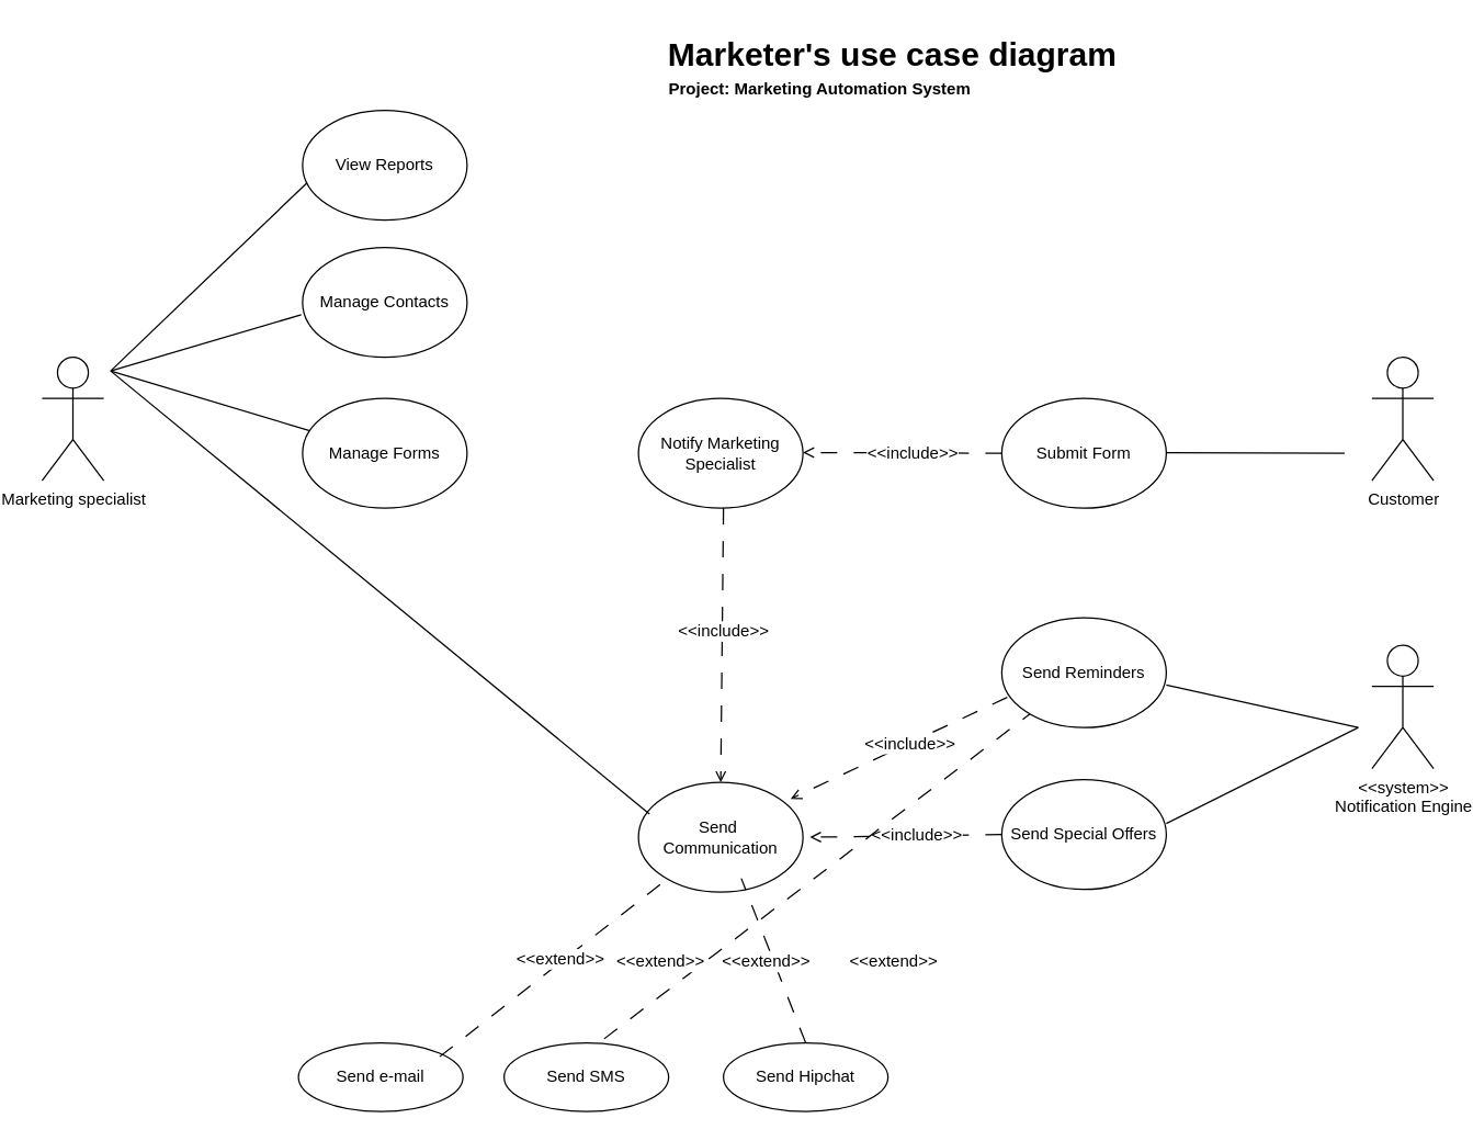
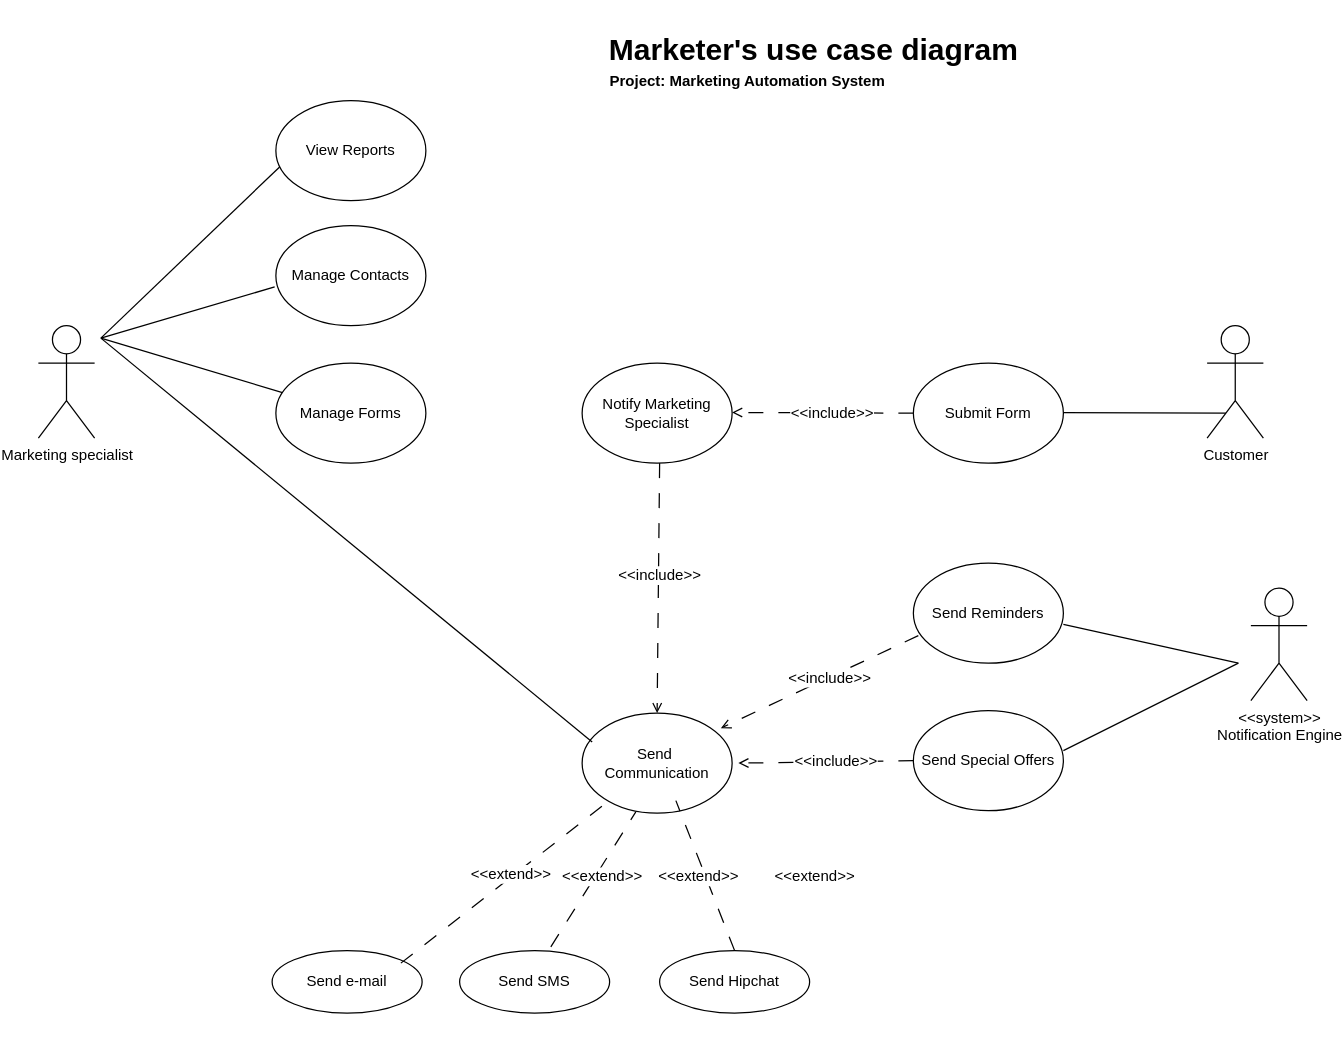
  <mxCell id="0" />
  <mxCell id="1" parent="0" />
  <mxCell id="2" value="Marketing specialist" style="shape=umlActor;verticalLabelPosition=bottom;verticalAlign=top;html=1;outlineConnect=0;" vertex="1" parent="1"><mxGeometry x="20" y="260" width="45" height="90" as="geometry" /></mxCell>
  <mxCell id="3" value="View Reports" style="ellipse;whiteSpace=wrap;html=1;" vertex="1" parent="1"><mxGeometry x="210" y="80" width="120" height="80" as="geometry" /></mxCell>
  <mxCell id="4" value="Manage Contacts" style="ellipse;whiteSpace=wrap;html=1;" vertex="1" parent="1"><mxGeometry x="210" y="180" width="120" height="80" as="geometry" /></mxCell>
  <mxCell id="5" value="Manage Forms" style="ellipse;whiteSpace=wrap;html=1;" vertex="1" parent="1"><mxGeometry x="210" y="290" width="120" height="80" as="geometry" /></mxCell>
  <mxCell id="6" value="Notify Marketing Specialist" style="ellipse;whiteSpace=wrap;html=1;" vertex="1" parent="1"><mxGeometry x="455" y="290" width="120" height="80" as="geometry" /></mxCell>
  <mxCell id="7" value="Submit Form" style="ellipse;whiteSpace=wrap;html=1;" vertex="1" parent="1"><mxGeometry x="720" y="290" width="120" height="80" as="geometry" /></mxCell>
  <mxCell id="8" value="Send&amp;nbsp;&lt;br&gt;Communication" style="ellipse;whiteSpace=wrap;html=1;" vertex="1" parent="1"><mxGeometry x="455" y="570" width="120" height="80" as="geometry" /></mxCell>
  <mxCell id="9" value="Send Reminders" style="ellipse;whiteSpace=wrap;html=1;" vertex="1" parent="1"><mxGeometry x="720" y="450" width="120" height="80" as="geometry" /></mxCell>
  <mxCell id="10" value="Send Special Offers" style="ellipse;whiteSpace=wrap;html=1;" vertex="1" parent="1"><mxGeometry x="720" y="568" width="120" height="80" as="geometry" /></mxCell>
  <mxCell id="11" value="Send e-mail" style="ellipse;whiteSpace=wrap;html=1;" vertex="1" parent="1"><mxGeometry x="207" y="760" width="120" height="50" as="geometry" /></mxCell>
  <mxCell id="12" value="Send SMS" style="ellipse;whiteSpace=wrap;html=1;" vertex="1" parent="1"><mxGeometry x="357" y="760" width="120" height="50" as="geometry" /></mxCell>
  <mxCell id="13" value="Send Hipchat" style="ellipse;whiteSpace=wrap;html=1;" vertex="1" parent="1"><mxGeometry x="517" y="760" width="120" height="50" as="geometry" /></mxCell>
  <mxCell id="14" value="" style="endArrow=none;html=1;rounded=0;entryX=0.025;entryY=0.663;entryDx=0;entryDy=0;entryPerimeter=0;" edge="1" parent="1" target="3"><mxGeometry width="50" height="50" relative="1" as="geometry"><mxPoint x="70" y="270" as="sourcePoint" /><mxPoint x="115" y="220" as="targetPoint" /></mxGeometry></mxCell>
  <mxCell id="15" value="" style="endArrow=none;html=1;rounded=0;" edge="1" parent="1" target="5"><mxGeometry width="50" height="50" relative="1" as="geometry"><mxPoint x="70" y="270" as="sourcePoint" /><mxPoint x="223" y="143" as="targetPoint" /></mxGeometry></mxCell>
  <mxCell id="16" value="" style="endArrow=none;html=1;rounded=0;entryX=-0.008;entryY=0.613;entryDx=0;entryDy=0;entryPerimeter=0;" edge="1" parent="1" target="4"><mxGeometry width="50" height="50" relative="1" as="geometry"><mxPoint x="70" y="270" as="sourcePoint" /><mxPoint x="255" y="260" as="targetPoint" /></mxGeometry></mxCell>
  <mxCell id="17" value="Marketer's use case diagram" style="text;strokeColor=none;fillColor=none;html=1;fontSize=24;fontStyle=1;verticalAlign=middle;align=center;" vertex="1" parent="1"><mxGeometry x="590" y="20" width="100" height="40" as="geometry" /></mxCell>
  <mxCell id="18" value="Project: Marketing Automation System" style="text;align=center;fontStyle=1;verticalAlign=middle;spacingLeft=3;spacingRight=3;strokeColor=none;rotatable=0;points=[[0,0.5],[1,0.5]];portConstraint=eastwest;html=1;" vertex="1" parent="1"><mxGeometry x="547" y="52" width="80" height="26" as="geometry" /></mxCell>
- <mxCell id="19" value="Customer" style="shape=umlActor;verticalLabelPosition=bottom;verticalAlign=top;html=1;outlineConnect=0;" vertex="1" parent="1"><mxGeometry x="990" y="260" width="45" height="90" as="geometry" /></mxCell>
+ <mxCell id="19" value="Customer" style="shape=umlActor;verticalLabelPosition=bottom;verticalAlign=top;html=1;outlineConnect=0;" vertex="1" parent="1"><mxGeometry x="955" y="260" width="45" height="90" as="geometry" /></mxCell>
  <mxCell id="20" value="&amp;lt;&amp;lt;system&amp;gt;&amp;gt;&lt;br&gt;Notification Engine" style="shape=umlActor;verticalLabelPosition=bottom;verticalAlign=top;html=1;outlineConnect=0;" vertex="1" parent="1"><mxGeometry x="990" y="470" width="45" height="90" as="geometry" /></mxCell>
  <mxCell id="21" value="" style="endArrow=none;html=1;rounded=0;" edge="1" parent="1"><mxGeometry width="50" height="50" relative="1" as="geometry"><mxPoint x="840" y="329.5" as="sourcePoint" /><mxPoint x="970" y="330" as="targetPoint" /></mxGeometry></mxCell>
  <mxCell id="22" value="" style="endArrow=open;html=1;rounded=0;endFill=0;exitX=0;exitY=0.5;exitDx=0;exitDy=0;dashed=1;dashPattern=12 12;" edge="1" parent="1" source="7"><mxGeometry width="50" height="50" relative="1" as="geometry"><mxPoint x="710" y="330" as="sourcePoint" /><mxPoint x="575" y="329.5" as="targetPoint" /></mxGeometry></mxCell>
  <mxCell id="23" value="&lt;font style=&quot;font-size: 12px;&quot;&gt;&amp;lt;&amp;lt;include&amp;gt;&amp;gt;&lt;/font&gt;" style="edgeLabel;html=1;align=center;verticalAlign=middle;resizable=0;points=[];" vertex="1" connectable="0" parent="22"><mxGeometry x="-0.096" relative="1" as="geometry"><mxPoint as="offset" /></mxGeometry></mxCell>
  <mxCell id="24" value="" style="endArrow=open;html=1;rounded=0;endFill=0;dashed=1;dashPattern=12 12;entryX=0.5;entryY=0;entryDx=0;entryDy=0;" edge="1" parent="1" target="8"><mxGeometry width="50" height="50" relative="1" as="geometry"><mxPoint x="517" y="370" as="sourcePoint" /><mxPoint x="517" y="560" as="targetPoint" /></mxGeometry></mxCell>
  <mxCell id="25" value="&lt;font style=&quot;font-size: 12px;&quot;&gt;&amp;lt;&amp;lt;include&amp;gt;&amp;gt;&lt;/font&gt;" style="edgeLabel;html=1;align=center;verticalAlign=middle;resizable=0;points=[];" vertex="1" connectable="0" parent="24"><mxGeometry x="-0.096" relative="1" as="geometry"><mxPoint as="offset" /></mxGeometry></mxCell>
  <mxCell id="26" value="" style="endArrow=none;html=1;rounded=0;" edge="1" parent="1"><mxGeometry width="50" height="50" relative="1" as="geometry"><mxPoint x="840" y="600" as="sourcePoint" /><mxPoint x="980" y="530" as="targetPoint" /></mxGeometry></mxCell>
  <mxCell id="27" value="" style="endArrow=none;html=1;rounded=0;exitX=1;exitY=0.613;exitDx=0;exitDy=0;exitPerimeter=0;" edge="1" parent="1" source="9"><mxGeometry width="50" height="50" relative="1" as="geometry"><mxPoint x="880" y="500" as="sourcePoint" /><mxPoint x="980" y="530" as="targetPoint" /></mxGeometry></mxCell>
  <mxCell id="28" value="" style="endArrow=open;html=1;rounded=0;endFill=0;exitX=0.033;exitY=0.725;exitDx=0;exitDy=0;dashed=1;dashPattern=12 12;entryX=0.925;entryY=0.15;entryDx=0;entryDy=0;entryPerimeter=0;exitPerimeter=0;" edge="1" parent="1" source="9" target="8"><mxGeometry width="50" height="50" relative="1" as="geometry"><mxPoint x="735" y="500.5" as="sourcePoint" /><mxPoint x="590" y="500" as="targetPoint" /></mxGeometry></mxCell>
  <mxCell id="29" value="&lt;font style=&quot;font-size: 12px;&quot;&gt;&amp;lt;&amp;lt;include&amp;gt;&amp;gt;&lt;/font&gt;" style="edgeLabel;html=1;align=center;verticalAlign=middle;resizable=0;points=[];" vertex="1" connectable="0" parent="28"><mxGeometry x="-0.096" relative="1" as="geometry"><mxPoint as="offset" /></mxGeometry></mxCell>
  <mxCell id="30" value="" style="endArrow=open;html=1;rounded=0;endFill=0;dashed=1;dashPattern=12 12;exitX=0;exitY=0.5;exitDx=0;exitDy=0;" edge="1" parent="1" source="10"><mxGeometry width="50" height="50" relative="1" as="geometry"><mxPoint x="710" y="610" as="sourcePoint" /><mxPoint x="580" y="610" as="targetPoint" /></mxGeometry></mxCell>
  <mxCell id="31" value="&lt;font style=&quot;font-size: 12px;&quot;&gt;&amp;lt;&amp;lt;include&amp;gt;&amp;gt;&lt;/font&gt;" style="edgeLabel;html=1;align=center;verticalAlign=middle;resizable=0;points=[];" vertex="1" connectable="0" parent="30"><mxGeometry x="-0.096" relative="1" as="geometry"><mxPoint as="offset" /></mxGeometry></mxCell>
  <mxCell id="32" value="" style="endArrow=none;dashed=1;html=1;rounded=0;dashPattern=12 12;" edge="1" parent="1" target="8"><mxGeometry width="50" height="50" relative="1" as="geometry"><mxPoint x="310" y="770" as="sourcePoint" /><mxPoint x="360" y="720" as="targetPoint" /></mxGeometry></mxCell>
  <mxCell id="33" value="&lt;font style=&quot;font-size: 12px;&quot;&gt;&amp;lt;&amp;lt;extend&amp;gt;&amp;gt;&lt;/font&gt;" style="edgeLabel;html=1;align=center;verticalAlign=middle;resizable=0;points=[];" vertex="1" connectable="0" parent="32"><mxGeometry x="0.066" y="2" relative="1" as="geometry"><mxPoint y="-1" as="offset" /></mxGeometry></mxCell>
- <mxCell id="34" value="" style="endArrow=none;dashed=1;html=1;rounded=0;dashPattern=12 12;exitX=0.608;exitY=-0.06;exitDx=0;exitDy=0;exitPerimeter=0;" edge="1" parent="1" source="12" target="9"><mxGeometry width="50" height="50" relative="1" as="geometry"><mxPoint x="330" y="790" as="sourcePoint" /><mxPoint x="500" y="660" as="targetPoint" /></mxGeometry></mxCell>
+ <mxCell id="34" value="" style="endArrow=none;dashed=1;html=1;rounded=0;dashPattern=12 12;exitX=0.608;exitY=-0.06;exitDx=0;exitDy=0;exitPerimeter=0;entryX=0.358;entryY=0.988;entryDx=0;entryDy=0;entryPerimeter=0;" edge="1" parent="1" source="12" target="8"><mxGeometry width="50" height="50" relative="1" as="geometry"><mxPoint x="330" y="790" as="sourcePoint" /><mxPoint x="500" y="660" as="targetPoint" /></mxGeometry></mxCell>
  <mxCell id="35" value="" style="endArrow=none;dashed=1;html=1;rounded=0;dashPattern=12 12;exitX=0.5;exitY=0;exitDx=0;exitDy=0;" edge="1" parent="1" source="13"><mxGeometry width="50" height="50" relative="1" as="geometry"><mxPoint x="597" y="760" as="sourcePoint" /><mxPoint x="530" y="640" as="targetPoint" /></mxGeometry></mxCell>
  <mxCell id="36" value="&lt;font style=&quot;font-size: 12px;&quot;&gt;&amp;lt;&amp;lt;extend&amp;gt;&amp;gt;&lt;/font&gt;" style="edgeLabel;html=1;align=center;verticalAlign=middle;resizable=0;points=[];" vertex="1" connectable="0" parent="1"><mxGeometry x="470.001" y="700.003" as="geometry" /></mxCell>
  <mxCell id="37" value="&lt;font style=&quot;font-size: 12px;&quot;&gt;&amp;lt;&amp;lt;extend&amp;gt;&amp;gt;&lt;/font&gt;" style="edgeLabel;html=1;align=center;verticalAlign=middle;resizable=0;points=[];" vertex="1" connectable="0" parent="1"><mxGeometry x="547.001" y="700.003" as="geometry" /></mxCell>
  <mxCell id="38" value="&lt;font style=&quot;font-size: 12px;&quot;&gt;&amp;lt;&amp;lt;extend&amp;gt;&amp;gt;&lt;/font&gt;" style="edgeLabel;html=1;align=center;verticalAlign=middle;resizable=0;points=[];" vertex="1" connectable="0" parent="1"><mxGeometry x="640.001" y="700.003" as="geometry" /></mxCell>
  <mxCell id="39" value="" style="endArrow=none;html=1;rounded=0;entryX=0.067;entryY=0.288;entryDx=0;entryDy=0;entryPerimeter=0;" edge="1" parent="1" target="8"><mxGeometry width="50" height="50" relative="1" as="geometry"><mxPoint x="70" y="270" as="sourcePoint" /><mxPoint x="265" y="484" as="targetPoint" /></mxGeometry></mxCell>
